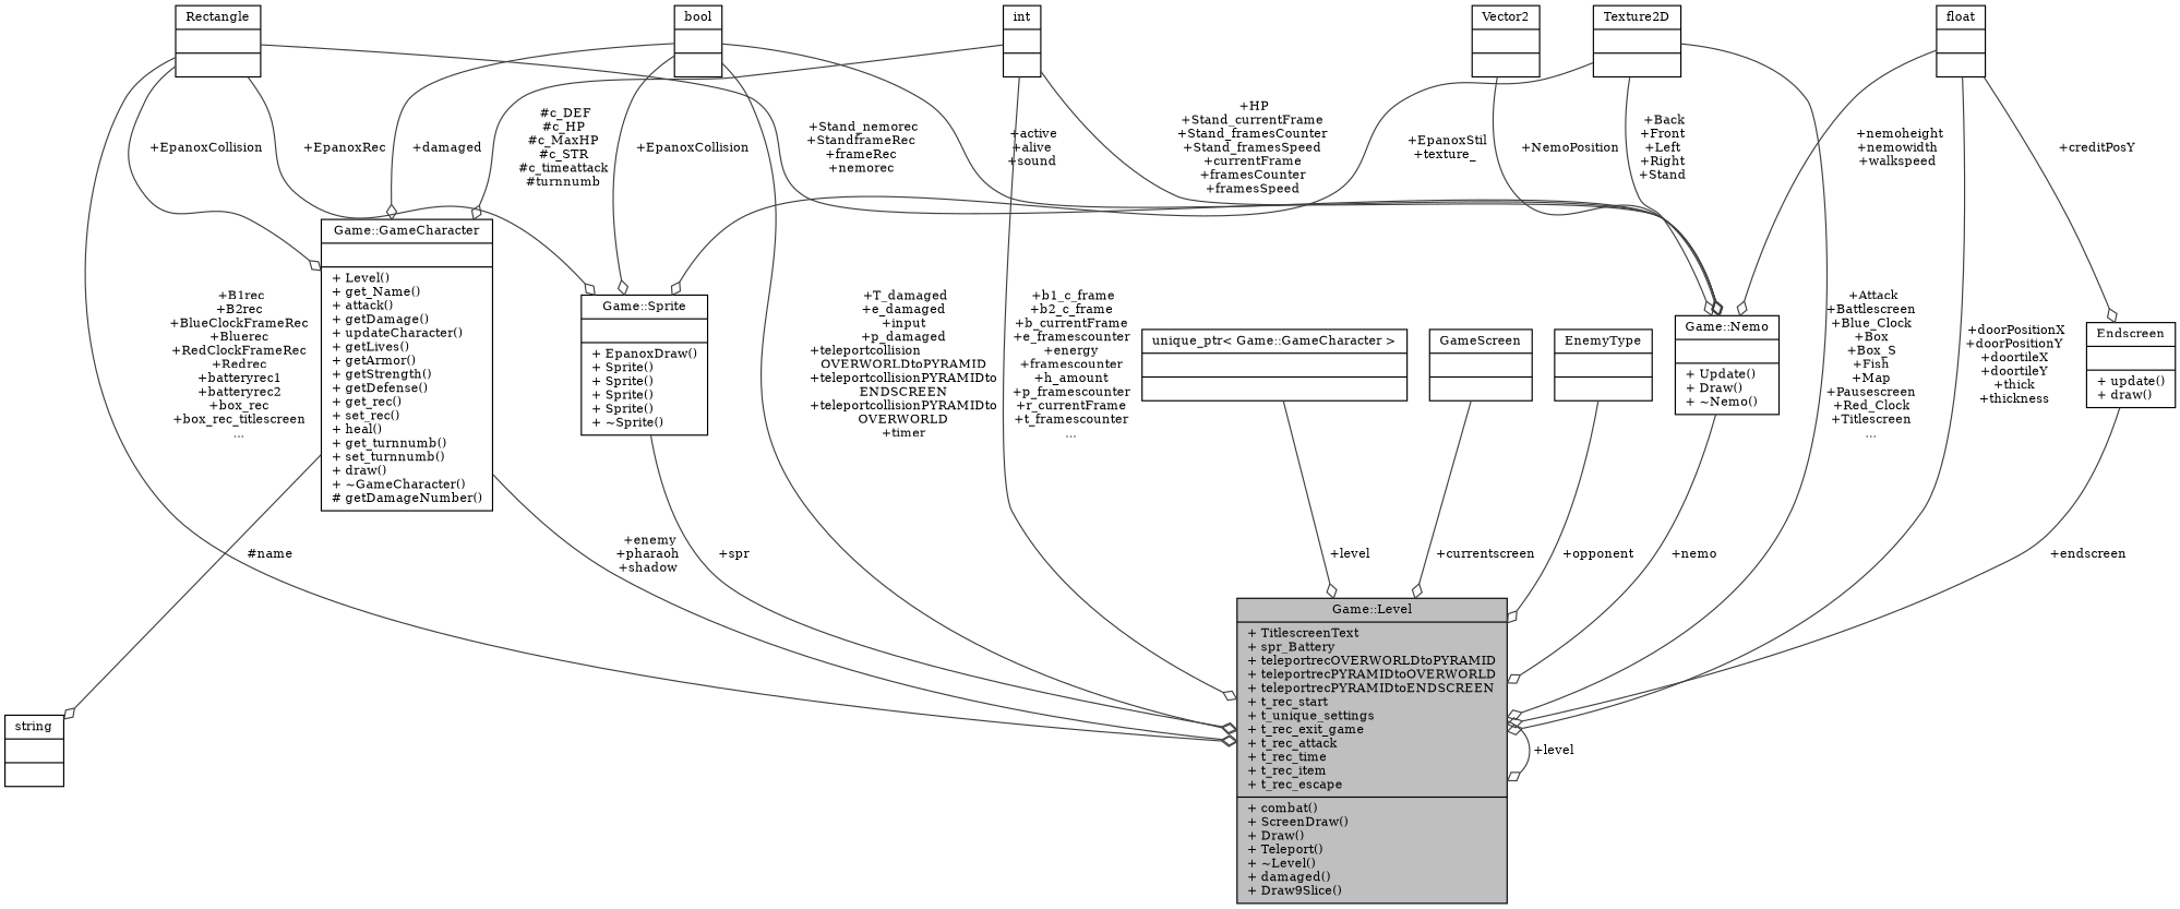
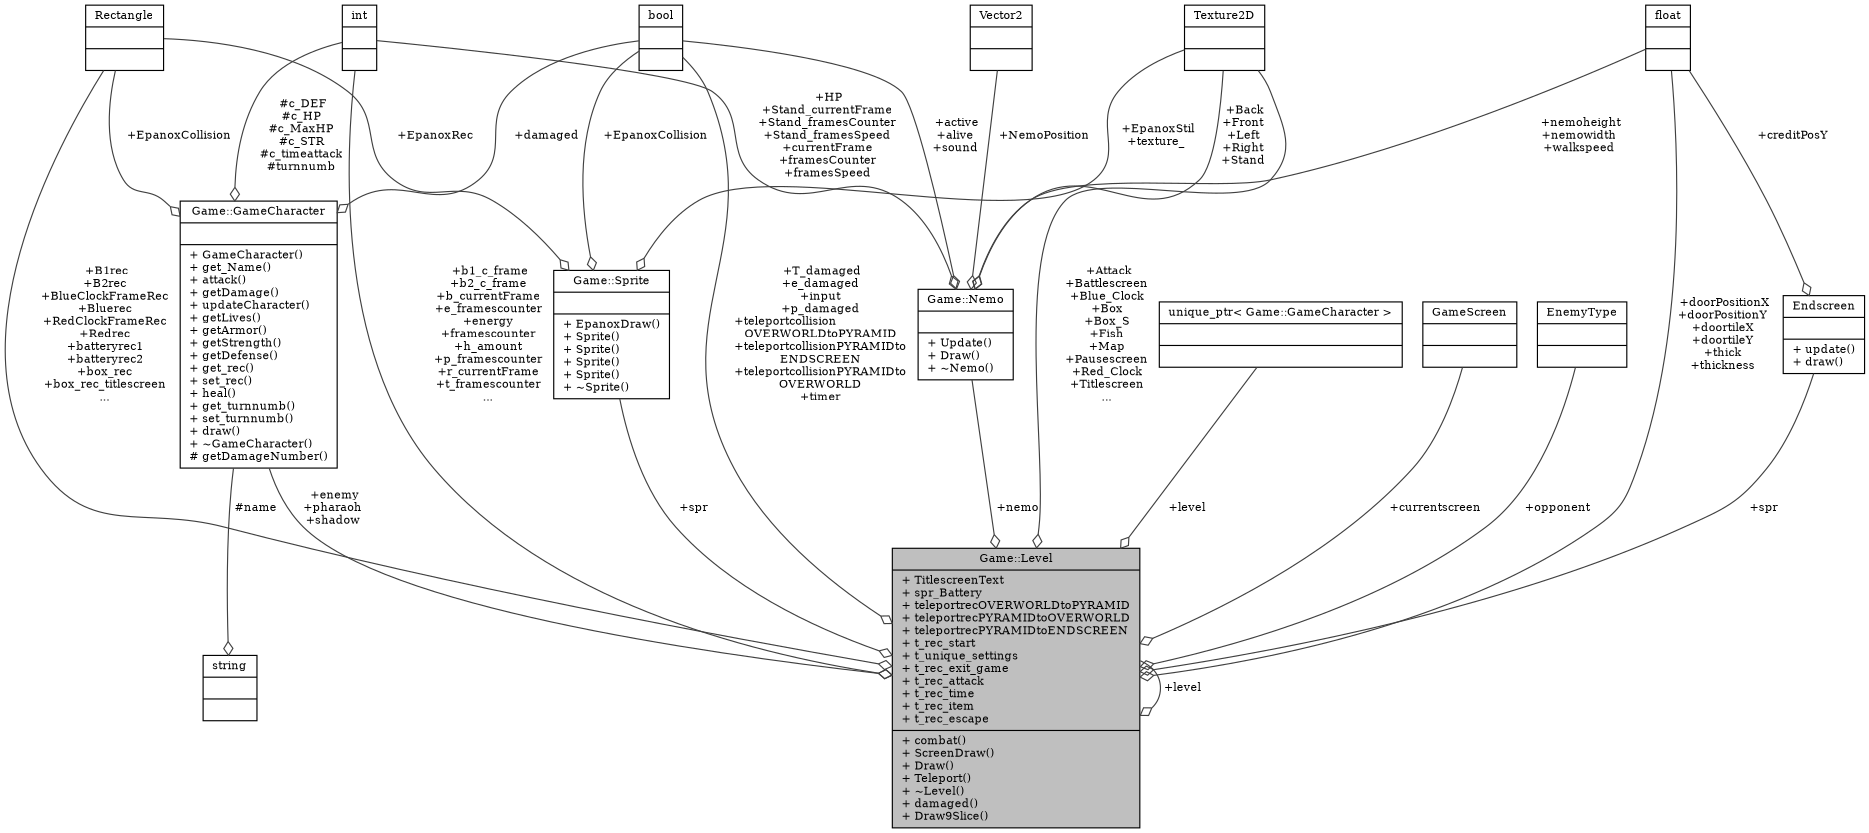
  digraph {
    fontname="DejaVu Serif"
    node [color=black fontname="DejaVu Serif" fontsize=10 shape=record]
    edge [arrowhead=odiamond color=grey25 fontname="DejaVu Serif" fontsize=10 labelfontname=Helvetica labelfontsize=10 style=solid]
    n1 [fillcolor=grey75 fontcolor=black height=0.2 label="{Game::Level\n|+ TitlescreenText\l+ spr_Battery\l+ teleportrecOVERWORLDtoPYRAMID\l+ teleportrecPYRAMIDtoOVERWORLD\l+ teleportrecPYRAMIDtoENDSCREEN\l+ t_rec_start\l+ t_unique_settings\l+ t_rec_exit_game\l+ t_rec_attack\l+ t_rec_time\l+ t_rec_item\l+ t_rec_escape\l|+ combat()\l+ ScreenDraw()\l+ Draw()\l+ Teleport()\l+ ~Level()\l+ damaged()\l+ Draw9Slice()\l}" style=filled width=0.4]
    n2 [height=0.2 label="{Texture2D\n||}" width=0.4]
    n3 [height=0.2 label="{Game::Nemo\n||+ Update()\l+ Draw()\l+ ~Nemo()\l}" width=0.4]
    n4 [height=0.2 label="{Game::Sprite\n||+ EpanoxDraw()\l+ Sprite()\l+ Sprite()\l+ Sprite()\l+ Sprite()\l+ ~Sprite()\l}" width=0.4]
    n5 [height=0.2 label="{unique_ptr\< Game::GameCharacter \>\n||}" width=0.4]
-   n6 [height=0.2 label="{Game::GameCharacter\n||+ Level()\l+ get_Name()\l+ attack()\l+ getDamage()\l+ updateCharacter()\l+ getLives()\l+ getArmor()\l+ getStrength()\l+ getDefense()\l+ get_rec()\l+ set_rec()\l+ heal()\l+ get_turnnumb()\l+ set_turnnumb()\l+ draw()\l+ ~GameCharacter()\l# getDamageNumber()\l}" width=0.4]
+   n6 [height=0.2 label="{Game::GameCharacter\n||+ GameCharacter()\l+ get_Name()\l+ attack()\l+ getDamage()\l+ updateCharacter()\l+ getLives()\l+ getArmor()\l+ getStrength()\l+ getDefense()\l+ get_rec()\l+ set_rec()\l+ heal()\l+ get_turnnumb()\l+ set_turnnumb()\l+ draw()\l+ ~GameCharacter()\l# getDamageNumber()\l}" width=0.4]
    n7 [height=0.2 label="{string\n||}" width=0.4]
    n8 [height=0.2 label="{bool\n||}" width=0.4]
    n9 [height=0.2 label="{int\n||}" width=0.4]
    n10 [height=0.2 label="{Rectangle\n||}" width=0.4]
    n11 [height=0.2 label="{float\n||}" width=0.4]
    n12 [height=0.2 label="{Endscreen\n||+ update()\l+ draw()\l}" width=0.4]
    n13 [height=0.2 label="{Vector2\n||}" width=0.4]
    n14 [height=0.2 label="{GameScreen\n||}" width=0.4]
    n15 [height=0.2 label="{EnemyType\n||}" width=0.4]
    n1 -> n1 [label=" +level"]
    n2 -> n1 [label=" +Attack\n+Battlescreen\n+Blue_Clock\n+Box\n+Box_S\n+Fish\n+Map\n+Pausescreen\n+Red_Clock\n+Titlescreen\n..."]
    n2 -> n3 [label=" +Back\n+Front\n+Left\n+Right\n+Stand"]
    n2 -> n4 [label=" +EpanoxStil\n+texture_"]
    n3 -> n1 [label=" +nemo"]
    n4 -> n1 [label=" +spr"]
    n5 -> n1 [label=" +level"]
    n6 -> n1 [label=" +enemy\n+pharaoh\n+shadow"]
    n6 -> n7 [label=" #name"]
    n8 -> n1 [label=" +T_damaged\n+e_damaged\n+input\n+p_damaged\n+teleportcollision\lOVERWORLDtoPYRAMID\n+teleportcollisionPYRAMIDto\lENDSCREEN\n+teleportcollisionPYRAMIDto\lOVERWORLD\n+timer"]
    n8 -> n3 [label=" +active\n+alive\n+sound"]
    n8 -> n4 [label=" +EpanoxCollision"]
    n8 -> n6 [label=" +damaged"]
    n9 -> n1 [label=" +b1_c_frame\n+b2_c_frame\n+b_currentFrame\n+e_framescounter\n+energy\n+framescounter\n+h_amount\n+p_framescounter\n+r_currentFrame\n+t_framescounter\n..."]
    n9 -> n3 [label=" +HP\n+Stand_currentFrame\n+Stand_framesCounter\n+Stand_framesSpeed\n+currentFrame\n+framesCounter\n+framesSpeed"]
    n9 -> n6 [label=" #c_DEF\n#c_HP\n#c_MaxHP\n#c_STR\n#c_timeattack\n#turnnumb"]
    n10 -> n1 [label=" +B1rec\n+B2rec\n+BlueClockFrameRec\n+Bluerec\n+RedClockFrameRec\n+Redrec\n+batteryrec1\n+batteryrec2\n+box_rec\n+box_rec_titlescreen\n..."]
-   n10 -> n3 [label=" +Stand_nemorec\n+StandframeRec\n+frameRec\n+nemorec"]
    n10 -> n4 [label=" +EpanoxRec"]
    n10 -> n6 [label=" +EpanoxCollision"]
    n11 -> n1 [label=" +doorPositionX\n+doorPositionY\n+doortileX\n+doortileY\n+thick\n+thickness"]
    n11 -> n3 [label=" +nemoheight\n+nemowidth\n+walkspeed"]
    n11 -> n12 [label=" +creditPosY"]
-   n12 -> n1 [label=" +endscreen"]
+   n12 -> n1 [label=" +spr"]
    n13 -> n3 [label=" +NemoPosition"]
    n14 -> n1 [label=" +currentscreen"]
    n15 -> n1 [label=" +opponent"]
  }
